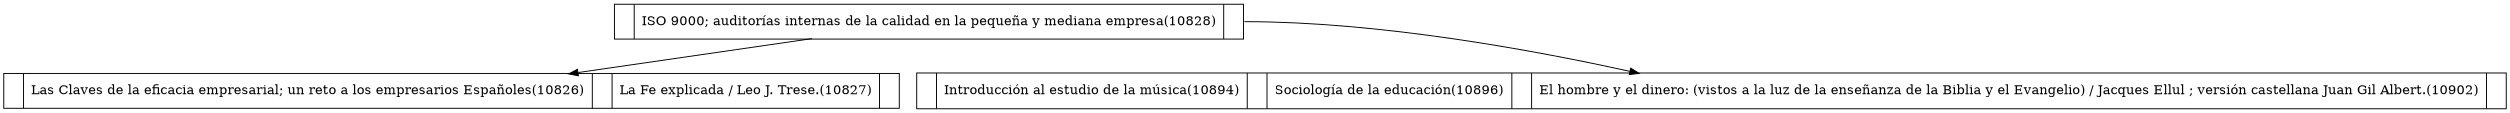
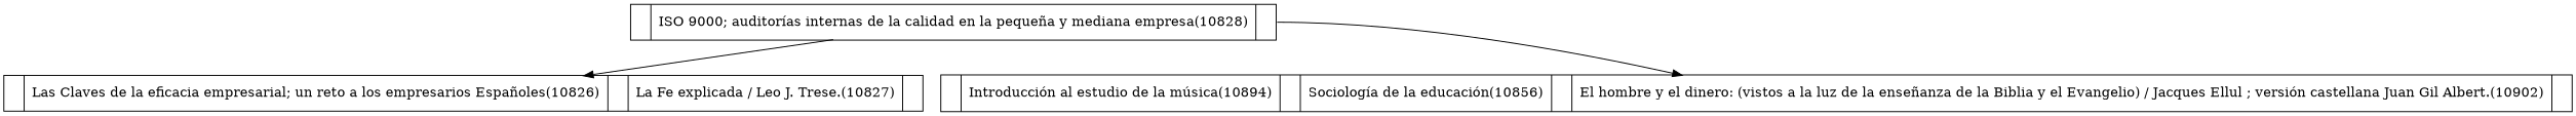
  digraph {
    node [shape=record]
    edge [headport=here]
    n1 [label="<fo>|<f22>ISO 9000; auditorías internas de la calidad en la pequeña y mediana empresa(10828)|<f1> "]
    n2 [label="<fo> |<f22> Las Claves de la eficacia empresarial; un reto a los empresarios Españoles(10826) |<f1>  |<f22> La Fe explicada / Leo J. Trese.(10827) |<f2>  "]
-   n3 [label="<fo> |<f22> Introducción al estudio de la música(10894) |<f1>  |<f22> Sociología de la educación(10896) |<f2>  |<f22> El hombre y el dinero: (vistos a la luz de la enseñanza de la Biblia y el Evangelio) / Jacques Ellul ; versión castellana Juan Gil Albert.(10902) |<f3>  "]
+   n3 [label="<fo> |<f22> Introducción al estudio de la música(10894) |<f1>  |<f22> Sociología de la educación(10856) |<f2>  |<f22> El hombre y el dinero: (vistos a la luz de la enseñanza de la Biblia y el Evangelio) / Jacques Ellul ; versión castellana Juan Gil Albert.(10902) |<f3>  "]
    n1 -> n2 [tailport=f0]
    n1 -> n3 [tailport=f1]
  }
